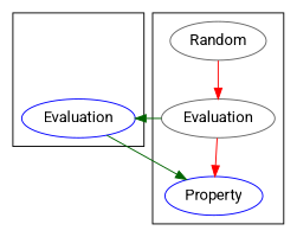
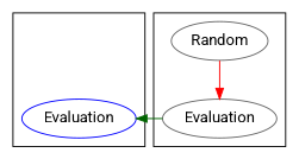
  digraph {
    fontname=Roboto
    node [fontname=Roboto color=blue]
    edge [fontname=Roboto]
    Invis [style=invis color=""]
    n2 [label=Evaluation]
    n3 [label=Random color=gray40]
    Evaluation [color=gray40]
-   n5 [label=Property]
    subgraph cluster_1 {
      Invis
      n2
    }
    subgraph cluster_2 {
      n3
      Evaluation
-     n5
    }
    Invis -> n2 [style=invis]
-   n2 -> n5 [color=darkgreen]
    n3 -> Invis [constraint=false style=invis]
    n3 -> Evaluation [color=red]
    Evaluation -> n2 [constraint=false color=darkgreen]
-   Evaluation -> n5 [color=red]
  }
